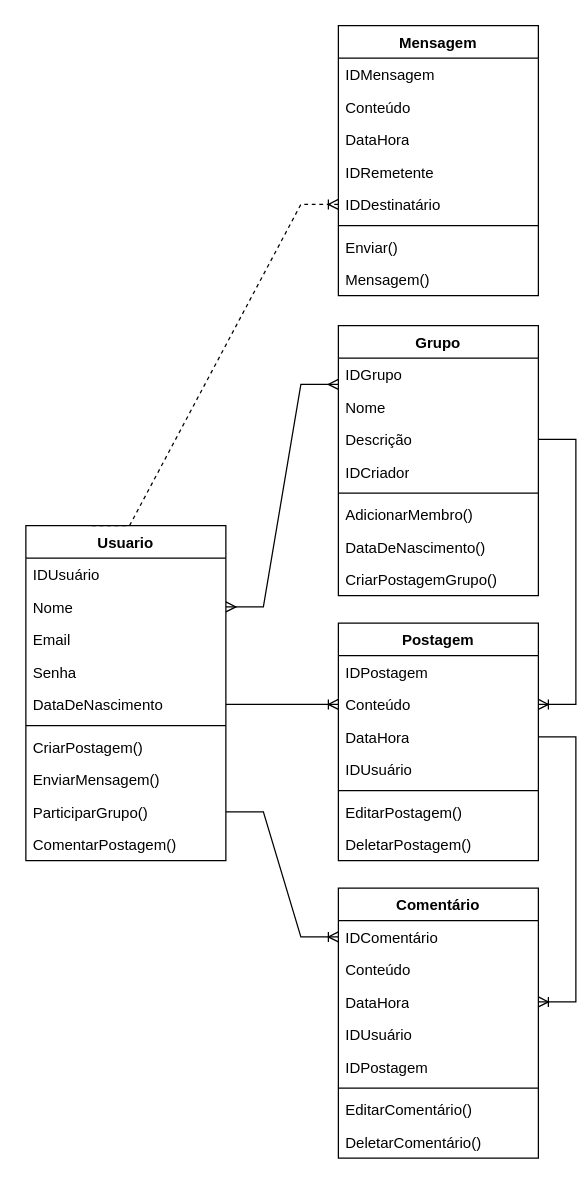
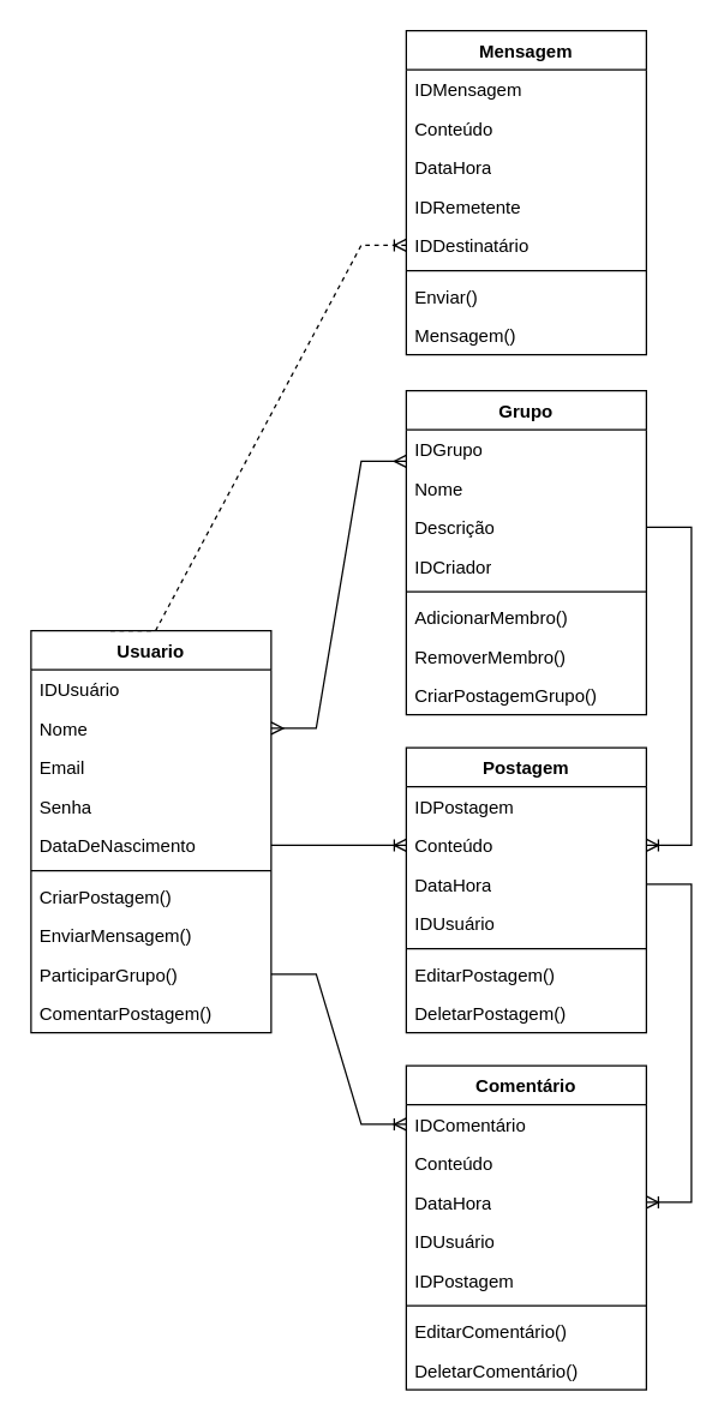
  <mxCell id="0" />
  <mxCell id="1" parent="0" />
  <mxCell id="2" value="Usuario" style="swimlane;fontStyle=1;align=center;verticalAlign=top;childLayout=stackLayout;horizontal=1;startSize=26;horizontalStack=0;resizeParent=1;resizeParentMax=0;resizeLast=0;collapsible=1;marginBottom=0;whiteSpace=wrap;html=1;" vertex="1" parent="1"><mxGeometry x="20" y="420" width="160" height="268" as="geometry" /></mxCell>
  <mxCell id="3" value="IDUsuário" style="text;strokeColor=none;fillColor=none;align=left;verticalAlign=top;spacingLeft=4;spacingRight=4;overflow=hidden;rotatable=0;points=[[0,0.5],[1,0.5]];portConstraint=eastwest;whiteSpace=wrap;html=1;" vertex="1" parent="2"><mxGeometry y="26" width="160" height="26" as="geometry" /></mxCell>
  <mxCell id="4" value="Nome" style="text;strokeColor=none;fillColor=none;align=left;verticalAlign=top;spacingLeft=4;spacingRight=4;overflow=hidden;rotatable=0;points=[[0,0.5],[1,0.5]];portConstraint=eastwest;whiteSpace=wrap;html=1;" vertex="1" parent="2"><mxGeometry y="52" width="160" height="26" as="geometry" /></mxCell>
  <mxCell id="5" value="Email" style="text;strokeColor=none;fillColor=none;align=left;verticalAlign=top;spacingLeft=4;spacingRight=4;overflow=hidden;rotatable=0;points=[[0,0.5],[1,0.5]];portConstraint=eastwest;whiteSpace=wrap;html=1;" vertex="1" parent="2"><mxGeometry y="78" width="160" height="26" as="geometry" /></mxCell>
  <mxCell id="6" value="Senha" style="text;strokeColor=none;fillColor=none;align=left;verticalAlign=top;spacingLeft=4;spacingRight=4;overflow=hidden;rotatable=0;points=[[0,0.5],[1,0.5]];portConstraint=eastwest;whiteSpace=wrap;html=1;" vertex="1" parent="2"><mxGeometry y="104" width="160" height="26" as="geometry" /></mxCell>
  <mxCell id="7" value="DataDeNascimento" style="text;strokeColor=none;fillColor=none;align=left;verticalAlign=top;spacingLeft=4;spacingRight=4;overflow=hidden;rotatable=0;points=[[0,0.5],[1,0.5]];portConstraint=eastwest;whiteSpace=wrap;html=1;" vertex="1" parent="2"><mxGeometry y="130" width="160" height="26" as="geometry" /></mxCell>
  <mxCell id="8" value="" style="line;strokeWidth=1;fillColor=none;align=left;verticalAlign=middle;spacingTop=-1;spacingLeft=3;spacingRight=3;rotatable=0;labelPosition=right;points=[];portConstraint=eastwest;strokeColor=inherit;" vertex="1" parent="2"><mxGeometry y="156" width="160" height="8" as="geometry" /></mxCell>
  <mxCell id="9" value="CriarPostagem()" style="text;strokeColor=none;fillColor=none;align=left;verticalAlign=top;spacingLeft=4;spacingRight=4;overflow=hidden;rotatable=0;points=[[0,0.5],[1,0.5]];portConstraint=eastwest;whiteSpace=wrap;html=1;" vertex="1" parent="2"><mxGeometry y="164" width="160" height="26" as="geometry" /></mxCell>
  <mxCell id="10" value="EnviarMensagem()" style="text;strokeColor=none;fillColor=none;align=left;verticalAlign=top;spacingLeft=4;spacingRight=4;overflow=hidden;rotatable=0;points=[[0,0.5],[1,0.5]];portConstraint=eastwest;whiteSpace=wrap;html=1;" vertex="1" parent="2"><mxGeometry y="190" width="160" height="26" as="geometry" /></mxCell>
  <mxCell id="11" value="ParticiparGrupo()" style="text;strokeColor=none;fillColor=none;align=left;verticalAlign=top;spacingLeft=4;spacingRight=4;overflow=hidden;rotatable=0;points=[[0,0.5],[1,0.5]];portConstraint=eastwest;whiteSpace=wrap;html=1;" vertex="1" parent="2"><mxGeometry y="216" width="160" height="26" as="geometry" /></mxCell>
  <mxCell id="12" value="ComentarPostagem()" style="text;strokeColor=none;fillColor=none;align=left;verticalAlign=top;spacingLeft=4;spacingRight=4;overflow=hidden;rotatable=0;points=[[0,0.5],[1,0.5]];portConstraint=eastwest;whiteSpace=wrap;html=1;" vertex="1" parent="2"><mxGeometry y="242" width="160" height="26" as="geometry" /></mxCell>
  <mxCell id="13" value="Postagem&lt;div&gt;&lt;br&gt;&lt;/div&gt;" style="swimlane;fontStyle=1;align=center;verticalAlign=top;childLayout=stackLayout;horizontal=1;startSize=26;horizontalStack=0;resizeParent=1;resizeParentMax=0;resizeLast=0;collapsible=1;marginBottom=0;whiteSpace=wrap;html=1;" vertex="1" parent="1"><mxGeometry x="270" y="498" width="160" height="190" as="geometry" /></mxCell>
  <mxCell id="14" value="IDPostagem" style="text;strokeColor=none;fillColor=none;align=left;verticalAlign=top;spacingLeft=4;spacingRight=4;overflow=hidden;rotatable=0;points=[[0,0.5],[1,0.5]];portConstraint=eastwest;whiteSpace=wrap;html=1;" vertex="1" parent="13"><mxGeometry y="26" width="160" height="26" as="geometry" /></mxCell>
  <mxCell id="15" value="Conteúdo" style="text;strokeColor=none;fillColor=none;align=left;verticalAlign=top;spacingLeft=4;spacingRight=4;overflow=hidden;rotatable=0;points=[[0,0.5],[1,0.5]];portConstraint=eastwest;whiteSpace=wrap;html=1;" vertex="1" parent="13"><mxGeometry y="52" width="160" height="26" as="geometry" /></mxCell>
  <mxCell id="16" value="DataHora" style="text;strokeColor=none;fillColor=none;align=left;verticalAlign=top;spacingLeft=4;spacingRight=4;overflow=hidden;rotatable=0;points=[[0,0.5],[1,0.5]];portConstraint=eastwest;whiteSpace=wrap;html=1;" vertex="1" parent="13"><mxGeometry y="78" width="160" height="26" as="geometry" /></mxCell>
  <mxCell id="17" value="IDUsuário" style="text;strokeColor=none;fillColor=none;align=left;verticalAlign=top;spacingLeft=4;spacingRight=4;overflow=hidden;rotatable=0;points=[[0,0.5],[1,0.5]];portConstraint=eastwest;whiteSpace=wrap;html=1;" vertex="1" parent="13"><mxGeometry y="104" width="160" height="26" as="geometry" /></mxCell>
  <mxCell id="18" value="" style="line;strokeWidth=1;fillColor=none;align=left;verticalAlign=middle;spacingTop=-1;spacingLeft=3;spacingRight=3;rotatable=0;labelPosition=right;points=[];portConstraint=eastwest;strokeColor=inherit;" vertex="1" parent="13"><mxGeometry y="130" width="160" height="8" as="geometry" /></mxCell>
  <mxCell id="19" value="EditarPostagem()" style="text;strokeColor=none;fillColor=none;align=left;verticalAlign=top;spacingLeft=4;spacingRight=4;overflow=hidden;rotatable=0;points=[[0,0.5],[1,0.5]];portConstraint=eastwest;whiteSpace=wrap;html=1;" vertex="1" parent="13"><mxGeometry y="138" width="160" height="26" as="geometry" /></mxCell>
  <mxCell id="20" value="DeletarPostagem()" style="text;strokeColor=none;fillColor=none;align=left;verticalAlign=top;spacingLeft=4;spacingRight=4;overflow=hidden;rotatable=0;points=[[0,0.5],[1,0.5]];portConstraint=eastwest;whiteSpace=wrap;html=1;" vertex="1" parent="13"><mxGeometry y="164" width="160" height="26" as="geometry" /></mxCell>
  <mxCell id="21" value="Comentário&lt;div&gt;&lt;br&gt;&lt;/div&gt;" style="swimlane;fontStyle=1;align=center;verticalAlign=top;childLayout=stackLayout;horizontal=1;startSize=26;horizontalStack=0;resizeParent=1;resizeParentMax=0;resizeLast=0;collapsible=1;marginBottom=0;whiteSpace=wrap;html=1;" vertex="1" parent="1"><mxGeometry x="270" y="710" width="160" height="216" as="geometry" /></mxCell>
  <mxCell id="22" value=" IDComentário" style="text;strokeColor=none;fillColor=none;align=left;verticalAlign=top;spacingLeft=4;spacingRight=4;overflow=hidden;rotatable=0;points=[[0,0.5],[1,0.5]];portConstraint=eastwest;whiteSpace=wrap;html=1;" vertex="1" parent="21"><mxGeometry y="26" width="160" height="26" as="geometry" /></mxCell>
  <mxCell id="23" value="Conteúdo" style="text;strokeColor=none;fillColor=none;align=left;verticalAlign=top;spacingLeft=4;spacingRight=4;overflow=hidden;rotatable=0;points=[[0,0.5],[1,0.5]];portConstraint=eastwest;whiteSpace=wrap;html=1;" vertex="1" parent="21"><mxGeometry y="52" width="160" height="26" as="geometry" /></mxCell>
  <mxCell id="24" value="DataHora" style="text;strokeColor=none;fillColor=none;align=left;verticalAlign=top;spacingLeft=4;spacingRight=4;overflow=hidden;rotatable=0;points=[[0,0.5],[1,0.5]];portConstraint=eastwest;whiteSpace=wrap;html=1;" vertex="1" parent="21"><mxGeometry y="78" width="160" height="26" as="geometry" /></mxCell>
  <mxCell id="25" value=" IDUsuário" style="text;strokeColor=none;fillColor=none;align=left;verticalAlign=top;spacingLeft=4;spacingRight=4;overflow=hidden;rotatable=0;points=[[0,0.5],[1,0.5]];portConstraint=eastwest;whiteSpace=wrap;html=1;" vertex="1" parent="21"><mxGeometry y="104" width="160" height="26" as="geometry" /></mxCell>
  <mxCell id="26" value="IDPostagem" style="text;strokeColor=none;fillColor=none;align=left;verticalAlign=top;spacingLeft=4;spacingRight=4;overflow=hidden;rotatable=0;points=[[0,0.5],[1,0.5]];portConstraint=eastwest;whiteSpace=wrap;html=1;" vertex="1" parent="21"><mxGeometry y="130" width="160" height="26" as="geometry" /></mxCell>
  <mxCell id="27" value="" style="line;strokeWidth=1;fillColor=none;align=left;verticalAlign=middle;spacingTop=-1;spacingLeft=3;spacingRight=3;rotatable=0;labelPosition=right;points=[];portConstraint=eastwest;strokeColor=inherit;" vertex="1" parent="21"><mxGeometry y="156" width="160" height="8" as="geometry" /></mxCell>
  <mxCell id="28" value="EditarComentário()" style="text;strokeColor=none;fillColor=none;align=left;verticalAlign=top;spacingLeft=4;spacingRight=4;overflow=hidden;rotatable=0;points=[[0,0.5],[1,0.5]];portConstraint=eastwest;whiteSpace=wrap;html=1;" vertex="1" parent="21"><mxGeometry y="164" width="160" height="26" as="geometry" /></mxCell>
  <mxCell id="29" value="DeletarComentário()&lt;div&gt;&lt;br&gt;&lt;/div&gt;" style="text;strokeColor=none;fillColor=none;align=left;verticalAlign=top;spacingLeft=4;spacingRight=4;overflow=hidden;rotatable=0;points=[[0,0.5],[1,0.5]];portConstraint=eastwest;whiteSpace=wrap;html=1;" vertex="1" parent="21"><mxGeometry y="190" width="160" height="26" as="geometry" /></mxCell>
  <mxCell id="30" value="Grupo&lt;span style=&quot;color: rgba(0, 0, 0, 0); font-family: monospace; font-size: 0px; font-weight: 400; text-align: start; text-wrap: nowrap;&quot;&gt;%3CmxGraphModel%3E%3Croot%3E%3CmxCell%20id%3D%220%22%2F%3E%3CmxCell%20id%3D%221%22%20parent%3D%220%22%2F%3E%3CmxCell%20id%3D%222%22%20value%3D%22Usuario%22%20style%3D%22swimlane%3BfontStyle%3D1%3Balign%3Dcenter%3BverticalAlign%3Dtop%3BchildLayout%3DstackLayout%3Bhorizontal%3D1%3BstartSize%3D26%3BhorizontalStack%3D0%3BresizeParent%3D1%3BresizeParentMax%3D0%3BresizeLast%3D0%3Bcollapsible%3D1%3BmarginBottom%3D0%3BwhiteSpace%3Dwrap%3Bhtml%3D1%3B%22%20vertex%3D%221%22%20parent%3D%221%22%3E%3CmxGeometry%20x%3D%22330%22%20y%3D%22360%22%20width%3D%22160%22%20height%3D%2286%22%20as%3D%22geometry%22%2F%3E%3C%2FmxCell%3E%3CmxCell%20id%3D%223%22%20value%3D%22%2B%20field%3A%20type%22%20style%3D%22text%3BstrokeColor%3Dnone%3BfillColor%3Dnone%3Balign%3Dleft%3BverticalAlign%3Dtop%3BspacingLeft%3D4%3BspacingRight%3D4%3Boverflow%3Dhidden%3Brotatable%3D0%3Bpoints%3D%5B%5B0%2C0.5%5D%2C%5B1%2C0.5%5D%5D%3BportConstraint%3Deastwest%3BwhiteSpace%3Dwrap%3Bhtml%3D1%3B%22%20vertex%3D%221%22%20parent%3D%222%22%3E%3CmxGeometry%20y%3D%2226%22%20width%3D%22160%22%20height%3D%2226%22%20as%3D%22geometry%22%2F%3E%3C%2FmxCell%3E%3CmxCell%20id%3D%224%22%20value%3D%22%22%20style%3D%22line%3BstrokeWidth%3D1%3BfillColor%3Dnone%3Balign%3Dleft%3BverticalAlign%3Dmiddle%3BspacingTop%3D-1%3BspacingLeft%3D3%3BspacingRight%3D3%3Brotatable%3D0%3BlabelPosition%3Dright%3Bpoints%3D%5B%5D%3BportConstraint%3Deastwest%3BstrokeColor%3Dinherit%3B%22%20vertex%3D%221%22%20parent%3D%222%22%3E%3CmxGeometry%20y%3D%2252%22%20width%3D%22160%22%20height%3D%228%22%20as%3D%22geometry%22%2F%3E%3C%2FmxCell%3E%3CmxCell%20id%3D%225%22%20value%3D%22%2B%20method(type)%3A%20type%22%20style%3D%22text%3BstrokeColor%3Dnone%3BfillColor%3Dnone%3Balign%3Dleft%3BverticalAlign%3Dtop%3BspacingLeft%3D4%3BspacingRight%3D4%3Boverflow%3Dhidden%3Brotatable%3D0%3Bpoints%3D%5B%5B0%2C0.5%5D%2C%5B1%2C0.5%5D%5D%3BportConstraint%3Deastwest%3BwhiteSpace%3Dwrap%3Bhtml%3D1%3B%22%20vertex%3D%221%22%20parent%3D%222%22%3E%3CmxGeometry%20y%3D%2260%22%20width%3D%22160%22%20height%3D%2226%22%20as%3D%22geometry%22%2F%3E%3C%2FmxCell%3E%3C%2Froot%3E%3C%2FmxGraphModel%3E&lt;/span&gt;" style="swimlane;fontStyle=1;align=center;verticalAlign=top;childLayout=stackLayout;horizontal=1;startSize=26;horizontalStack=0;resizeParent=1;resizeParentMax=0;resizeLast=0;collapsible=1;marginBottom=0;whiteSpace=wrap;html=1;" vertex="1" parent="1"><mxGeometry x="270" width="160" height="216" as="geometry" y="260" /></mxCell>
  <mxCell id="31" value="IDGrupo" style="text;strokeColor=none;fillColor=none;align=left;verticalAlign=top;spacingLeft=4;spacingRight=4;overflow=hidden;rotatable=0;points=[[0,0.5],[1,0.5]];portConstraint=eastwest;whiteSpace=wrap;html=1;" vertex="1" parent="30"><mxGeometry y="26" width="160" height="26" as="geometry" /></mxCell>
  <mxCell id="32" value="Nome" style="text;strokeColor=none;fillColor=none;align=left;verticalAlign=top;spacingLeft=4;spacingRight=4;overflow=hidden;rotatable=0;points=[[0,0.5],[1,0.5]];portConstraint=eastwest;whiteSpace=wrap;html=1;" vertex="1" parent="30"><mxGeometry y="52" width="160" height="26" as="geometry" /></mxCell>
  <mxCell id="33" value="Descrição" style="text;strokeColor=none;fillColor=none;align=left;verticalAlign=top;spacingLeft=4;spacingRight=4;overflow=hidden;rotatable=0;points=[[0,0.5],[1,0.5]];portConstraint=eastwest;whiteSpace=wrap;html=1;" vertex="1" parent="30"><mxGeometry y="78" width="160" height="26" as="geometry" /></mxCell>
  <mxCell id="34" value="IDCriador" style="text;strokeColor=none;fillColor=none;align=left;verticalAlign=top;spacingLeft=4;spacingRight=4;overflow=hidden;rotatable=0;points=[[0,0.5],[1,0.5]];portConstraint=eastwest;whiteSpace=wrap;html=1;" vertex="1" parent="30"><mxGeometry y="104" width="160" height="26" as="geometry" /></mxCell>
  <mxCell id="35" value="" style="line;strokeWidth=1;fillColor=none;align=left;verticalAlign=middle;spacingTop=-1;spacingLeft=3;spacingRight=3;rotatable=0;labelPosition=right;points=[];portConstraint=eastwest;strokeColor=inherit;" vertex="1" parent="30"><mxGeometry y="130" width="160" height="8" as="geometry" /></mxCell>
  <mxCell id="36" value="AdicionarMembro()" style="text;strokeColor=none;fillColor=none;align=left;verticalAlign=top;spacingLeft=4;spacingRight=4;overflow=hidden;rotatable=0;points=[[0,0.5],[1,0.5]];portConstraint=eastwest;whiteSpace=wrap;html=1;" vertex="1" parent="30"><mxGeometry y="138" width="160" height="26" as="geometry" /></mxCell>
- <mxCell id="37" value="DataDeNascimento()" style="text;strokeColor=none;fillColor=none;align=left;verticalAlign=top;spacingLeft=4;spacingRight=4;overflow=hidden;rotatable=0;points=[[0,0.5],[1,0.5]];portConstraint=eastwest;whiteSpace=wrap;html=1;" vertex="1" parent="30"><mxGeometry y="164" width="160" height="26" as="geometry" /></mxCell>
+ <mxCell id="37" value="RemoverMembro()" style="text;strokeColor=none;fillColor=none;align=left;verticalAlign=top;spacingLeft=4;spacingRight=4;overflow=hidden;rotatable=0;points=[[0,0.5],[1,0.5]];portConstraint=eastwest;whiteSpace=wrap;html=1;" vertex="1" parent="30"><mxGeometry y="164" width="160" height="26" as="geometry" /></mxCell>
  <mxCell id="38" value="CriarPostagemGrupo()" style="text;strokeColor=none;fillColor=none;align=left;verticalAlign=top;spacingLeft=4;spacingRight=4;overflow=hidden;rotatable=0;points=[[0,0.5],[1,0.5]];portConstraint=eastwest;whiteSpace=wrap;html=1;" vertex="1" parent="30"><mxGeometry y="190" width="160" height="26" as="geometry" /></mxCell>
  <mxCell id="39" value="Mensagem" style="swimlane;fontStyle=1;align=center;verticalAlign=top;childLayout=stackLayout;horizontal=1;startSize=26;horizontalStack=0;resizeParent=1;resizeParentMax=0;resizeLast=0;collapsible=1;marginBottom=0;whiteSpace=wrap;html=1;" vertex="1" parent="1"><mxGeometry x="270" y="20" width="160" height="216" as="geometry" /></mxCell>
  <mxCell id="40" value="IDMensagem" style="text;strokeColor=none;fillColor=none;align=left;verticalAlign=top;spacingLeft=4;spacingRight=4;overflow=hidden;rotatable=0;points=[[0,0.5],[1,0.5]];portConstraint=eastwest;whiteSpace=wrap;html=1;" vertex="1" parent="39"><mxGeometry y="26" width="160" height="26" as="geometry" /></mxCell>
  <mxCell id="41" value="Conteúdo" style="text;strokeColor=none;fillColor=none;align=left;verticalAlign=top;spacingLeft=4;spacingRight=4;overflow=hidden;rotatable=0;points=[[0,0.5],[1,0.5]];portConstraint=eastwest;whiteSpace=wrap;html=1;" vertex="1" parent="39"><mxGeometry y="52" width="160" height="26" as="geometry" /></mxCell>
  <mxCell id="42" value="DataHora" style="text;strokeColor=none;fillColor=none;align=left;verticalAlign=top;spacingLeft=4;spacingRight=4;overflow=hidden;rotatable=0;points=[[0,0.5],[1,0.5]];portConstraint=eastwest;whiteSpace=wrap;html=1;" vertex="1" parent="39"><mxGeometry y="78" width="160" height="26" as="geometry" /></mxCell>
  <mxCell id="43" value=" IDRemetente" style="text;strokeColor=none;fillColor=none;align=left;verticalAlign=top;spacingLeft=4;spacingRight=4;overflow=hidden;rotatable=0;points=[[0,0.5],[1,0.5]];portConstraint=eastwest;whiteSpace=wrap;html=1;" vertex="1" parent="39"><mxGeometry y="104" width="160" height="26" as="geometry" /></mxCell>
  <mxCell id="44" value="IDDestinatário" style="text;strokeColor=none;fillColor=none;align=left;verticalAlign=top;spacingLeft=4;spacingRight=4;overflow=hidden;rotatable=0;points=[[0,0.5],[1,0.5]];portConstraint=eastwest;whiteSpace=wrap;html=1;" vertex="1" parent="39"><mxGeometry y="130" width="160" height="26" as="geometry" /></mxCell>
  <mxCell id="45" value="" style="line;strokeWidth=1;fillColor=none;align=left;verticalAlign=middle;spacingTop=-1;spacingLeft=3;spacingRight=3;rotatable=0;labelPosition=right;points=[];portConstraint=eastwest;strokeColor=inherit;" vertex="1" parent="39"><mxGeometry y="156" width="160" height="8" as="geometry" /></mxCell>
  <mxCell id="46" value="Enviar()" style="text;strokeColor=none;fillColor=none;align=left;verticalAlign=top;spacingLeft=4;spacingRight=4;overflow=hidden;rotatable=0;points=[[0,0.5],[1,0.5]];portConstraint=eastwest;whiteSpace=wrap;html=1;" vertex="1" parent="39"><mxGeometry y="164" width="160" height="26" as="geometry" /></mxCell>
  <mxCell id="47" value="Mensagem()" style="text;strokeColor=none;fillColor=none;align=left;verticalAlign=top;spacingLeft=4;spacingRight=4;overflow=hidden;rotatable=0;points=[[0,0.5],[1,0.5]];portConstraint=eastwest;whiteSpace=wrap;html=1;" vertex="1" parent="39"><mxGeometry y="190" width="160" height="26" as="geometry" /></mxCell>
  <mxCell id="48" value="" style="edgeStyle=entityRelationEdgeStyle;fontSize=12;html=1;endArrow=ERoneToMany;rounded=0;exitX=1;exitY=0.5;exitDx=0;exitDy=0;entryX=0;entryY=0.5;entryDx=0;entryDy=0;" edge="1" parent="1" source="7" target="15"><mxGeometry width="100" height="100" relative="1" as="geometry"><mxPoint x="350" y="710" as="sourcePoint" /><mxPoint x="360" y="434" as="targetPoint" /></mxGeometry></mxCell>
  <mxCell id="49" value="" style="edgeStyle=entityRelationEdgeStyle;fontSize=12;html=1;endArrow=ERoneToMany;rounded=0;exitX=1;exitY=0.5;exitDx=0;exitDy=0;entryX=0;entryY=0.5;entryDx=0;entryDy=0;" edge="1" parent="1" source="11" target="22"><mxGeometry width="100" height="100" relative="1" as="geometry"><mxPoint x="350" y="710" as="sourcePoint" /><mxPoint x="240" y="740" as="targetPoint" /></mxGeometry></mxCell>
  <mxCell id="50" value="" style="edgeStyle=entityRelationEdgeStyle;fontSize=12;html=1;endArrow=ERoneToMany;rounded=0;exitX=1;exitY=0.5;exitDx=0;exitDy=0;entryX=1;entryY=0.5;entryDx=0;entryDy=0;" edge="1" parent="1" source="16" target="24"><mxGeometry width="100" height="100" relative="1" as="geometry"><mxPoint x="350" y="710" as="sourcePoint" /><mxPoint x="450" y="610" as="targetPoint" /></mxGeometry></mxCell>
  <mxCell id="51" value="" style="edgeStyle=entityRelationEdgeStyle;fontSize=12;html=1;endArrow=ERmany;startArrow=ERmany;rounded=0;exitX=1;exitY=0.5;exitDx=0;exitDy=0;" edge="1" parent="1" source="4"><mxGeometry width="100" height="100" relative="1" as="geometry"><mxPoint x="350" y="620" as="sourcePoint" /><mxPoint x="270" y="307" as="targetPoint" /></mxGeometry></mxCell>
  <mxCell id="52" value="" style="edgeStyle=entityRelationEdgeStyle;fontSize=12;html=1;endArrow=ERoneToMany;rounded=0;exitX=0.331;exitY=0;exitDx=0;exitDy=0;exitPerimeter=0;dashed=1;" edge="1" parent="1" source="2" target="44"><mxGeometry width="100" height="100" relative="1" as="geometry"><mxPoint x="-40" y="490" as="sourcePoint" /><mxPoint x="450" y="460" as="targetPoint" /></mxGeometry></mxCell>
  <mxCell id="53" value="" style="edgeStyle=entityRelationEdgeStyle;fontSize=12;html=1;endArrow=ERoneToMany;rounded=0;exitX=1;exitY=0.5;exitDx=0;exitDy=0;entryX=1;entryY=0.5;entryDx=0;entryDy=0;" edge="1" parent="1" source="33" target="15"><mxGeometry width="100" height="100" relative="1" as="geometry"><mxPoint x="350" y="560" as="sourcePoint" /><mxPoint x="500" y="530" as="targetPoint" /></mxGeometry></mxCell>
